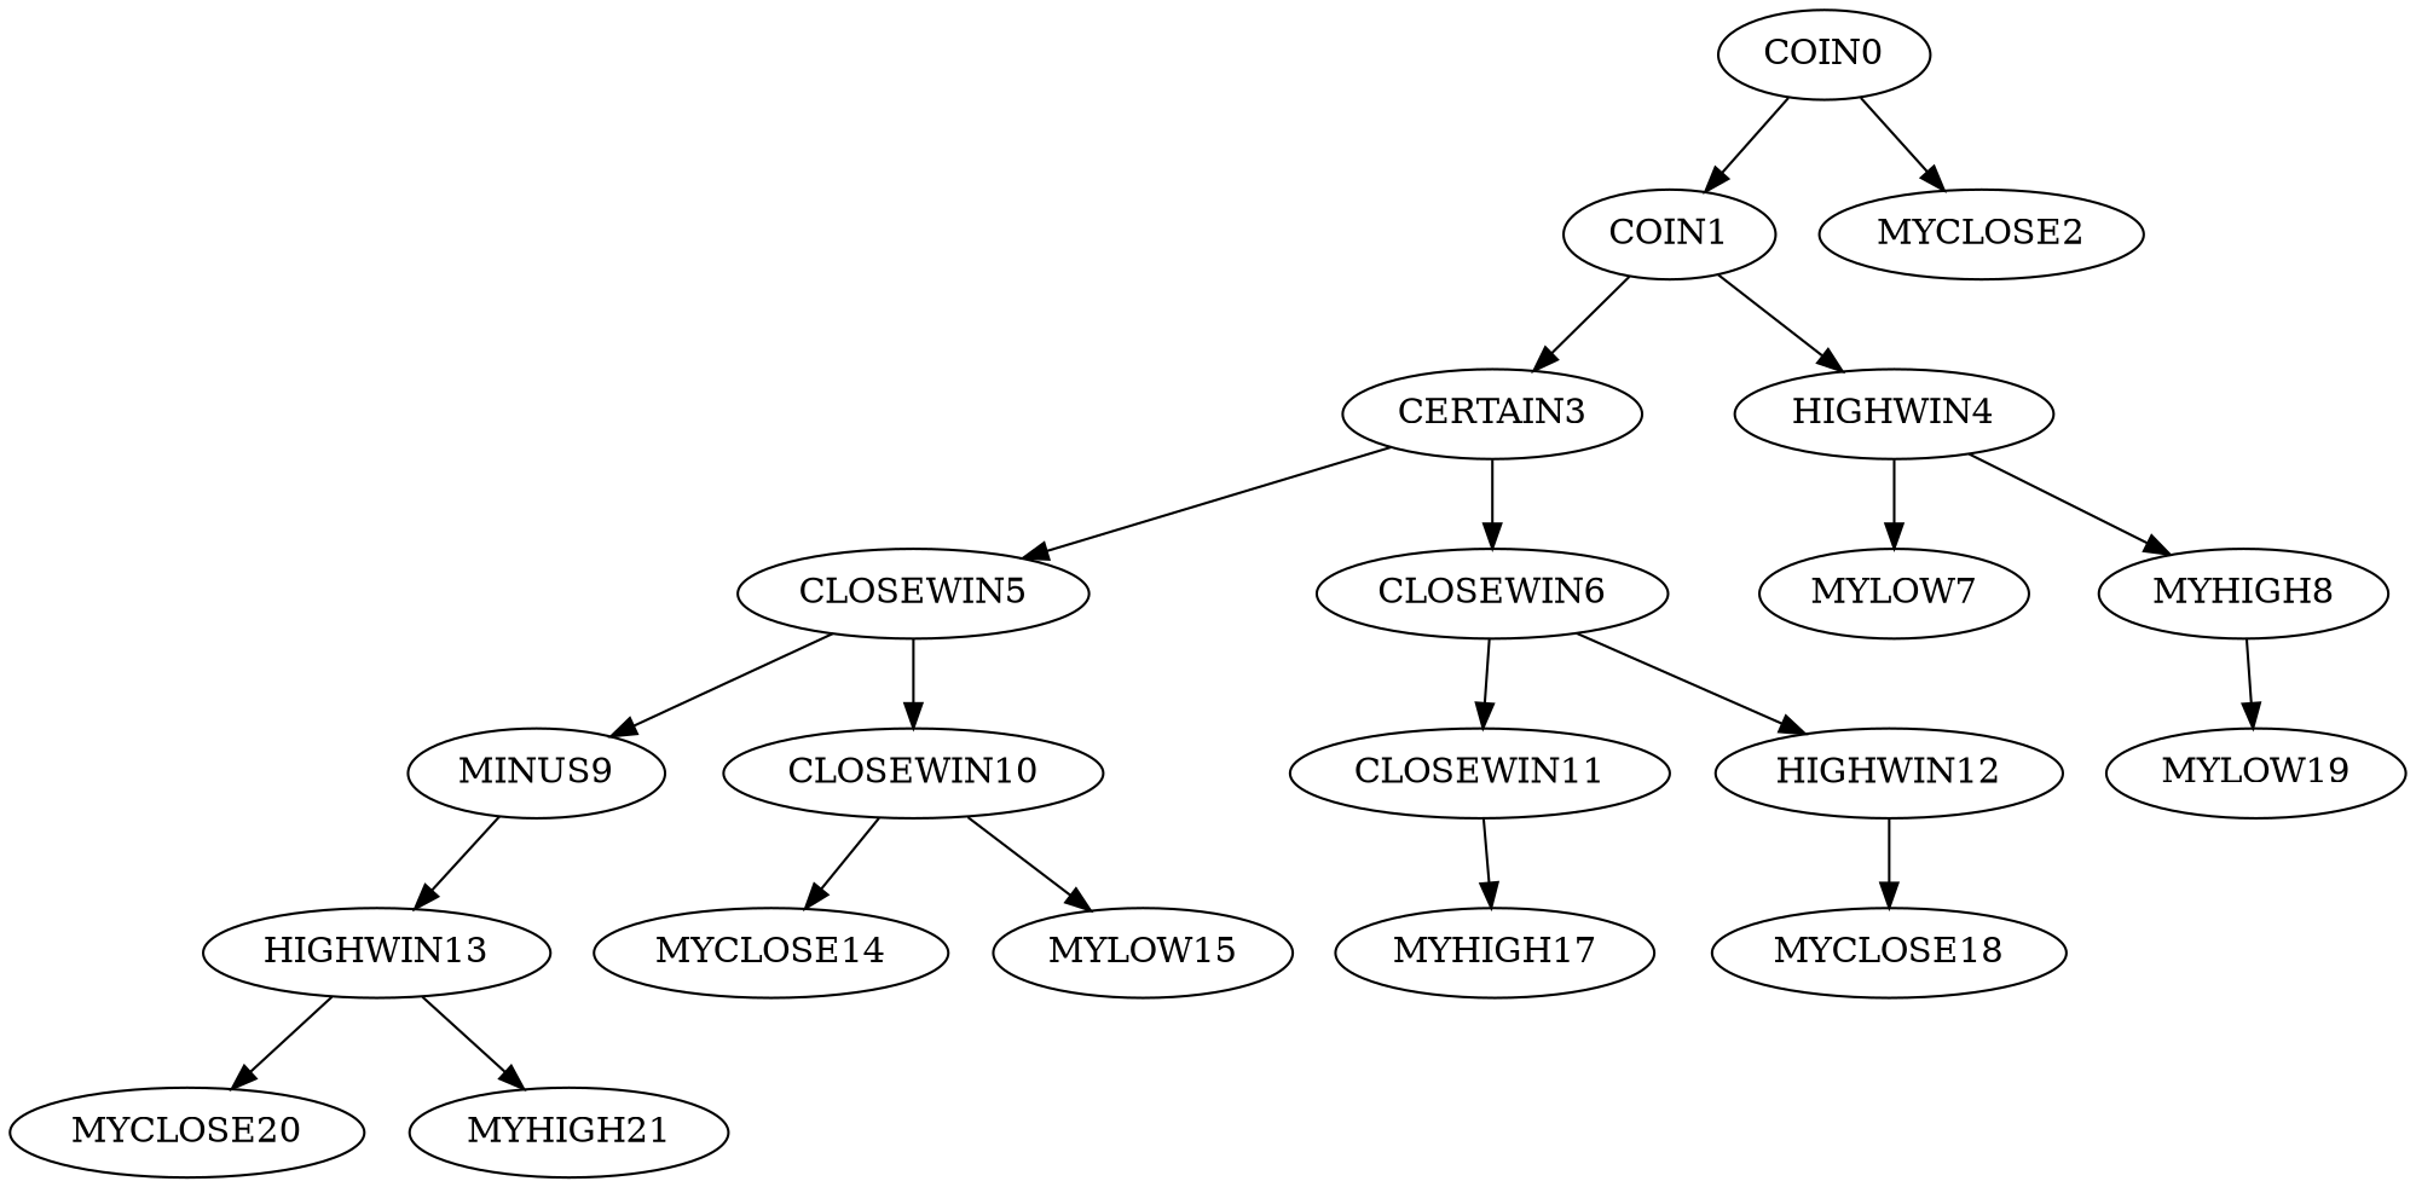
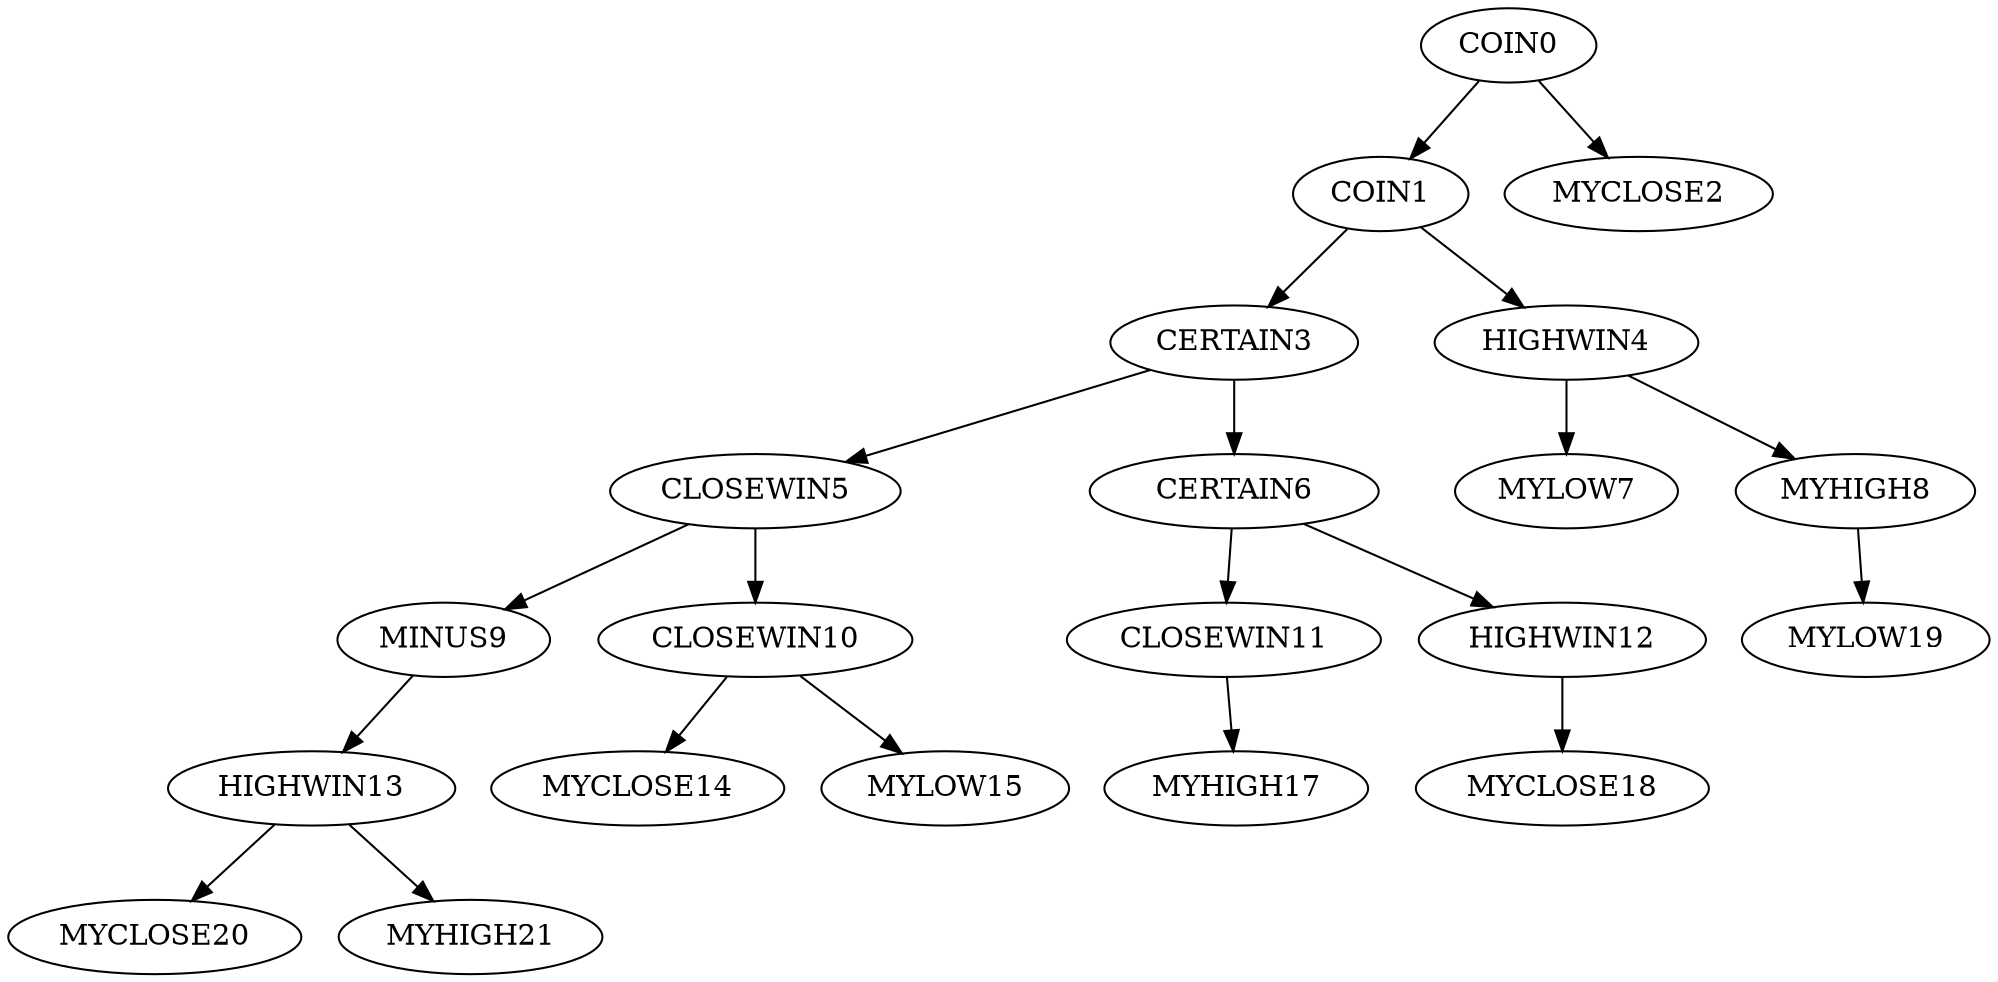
  digraph {
    COIN0
    COIN1
    MYCLOSE2
    CERTAIN3
    HIGHWIN4
    CLOSEWIN5
-   CERTAIN6 [label=CLOSEWIN6]
+   CERTAIN6
    MYLOW7
    MYHIGH8
    MINUS9
    CLOSEWIN10
    CLOSEWIN11
    HIGHWIN12
    MYLOW19
    HIGHWIN13
    MYCLOSE14
    MYLOW15
    MYHIGH17
    MYCLOSE18
    MYCLOSE20
    MYHIGH21
    COIN0 -> COIN1
    COIN0 -> MYCLOSE2
    COIN1 -> CERTAIN3
    COIN1 -> HIGHWIN4
    CERTAIN3 -> CLOSEWIN5
    CERTAIN3 -> CERTAIN6
    HIGHWIN4 -> MYLOW7
    HIGHWIN4 -> MYHIGH8
    CLOSEWIN5 -> MINUS9
    CLOSEWIN5 -> CLOSEWIN10
    CERTAIN6 -> CLOSEWIN11
    CERTAIN6 -> HIGHWIN12
    MYHIGH8 -> MYLOW19
    MINUS9 -> HIGHWIN13
    CLOSEWIN10 -> MYCLOSE14
    CLOSEWIN10 -> MYLOW15
    CLOSEWIN11 -> MYHIGH17
    HIGHWIN12 -> MYCLOSE18
    HIGHWIN13 -> MYCLOSE20
    HIGHWIN13 -> MYHIGH21
  }
